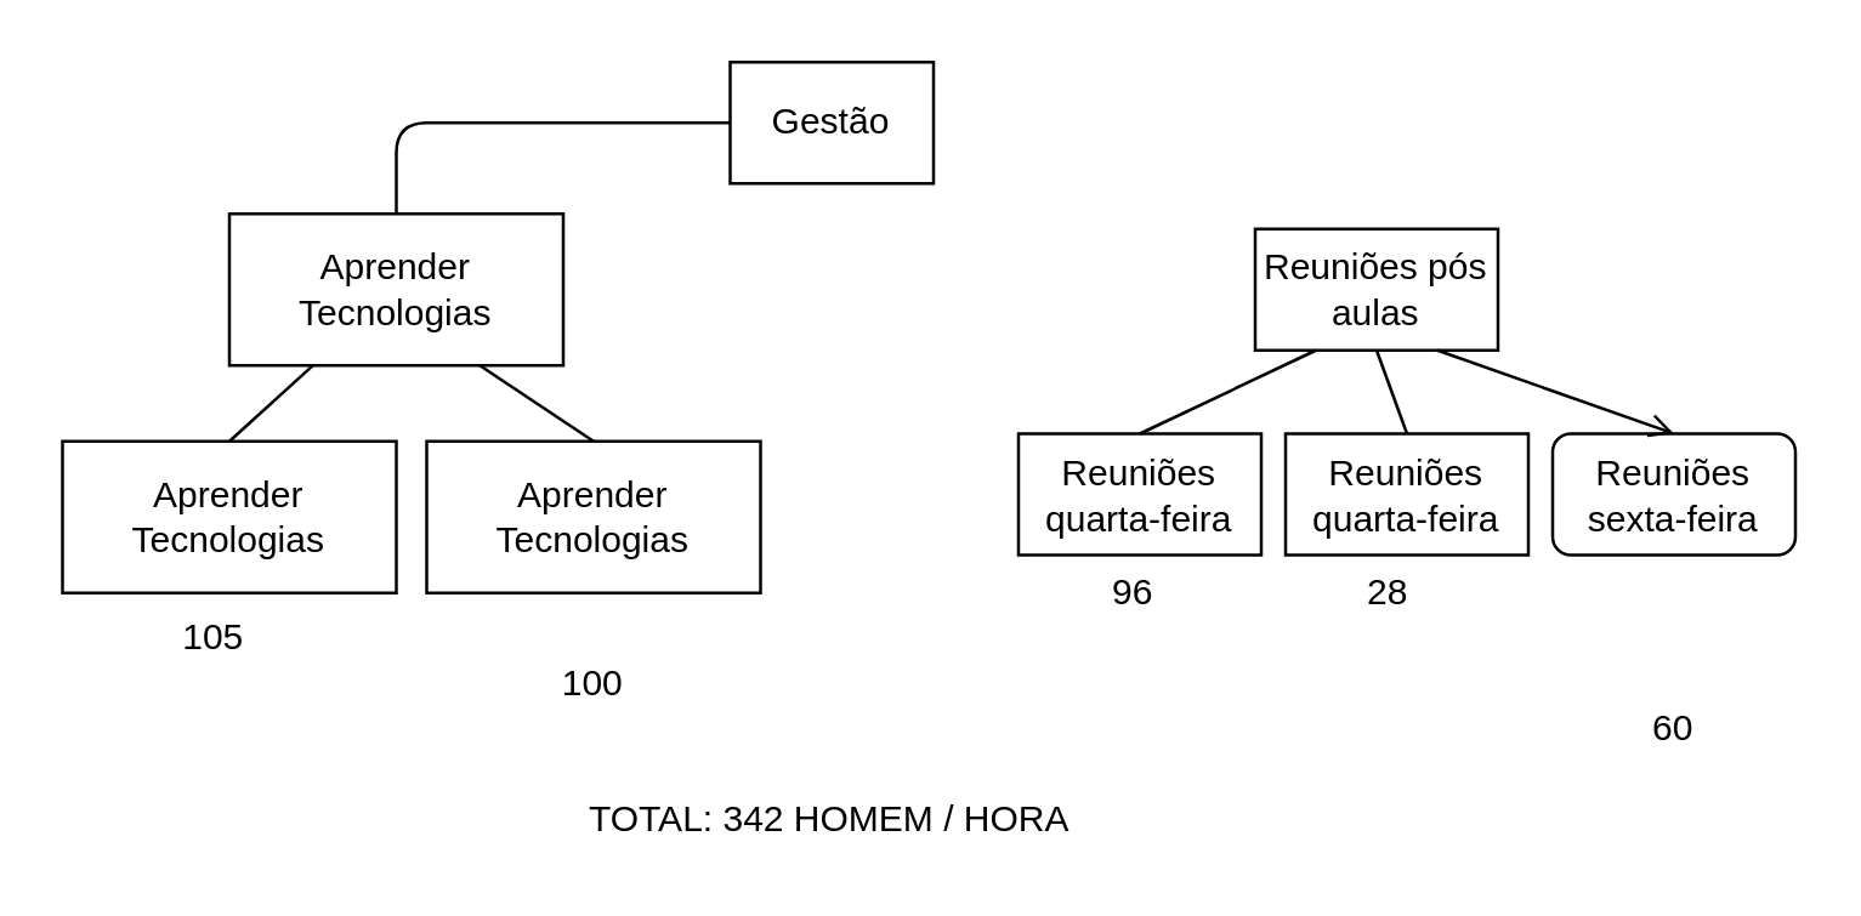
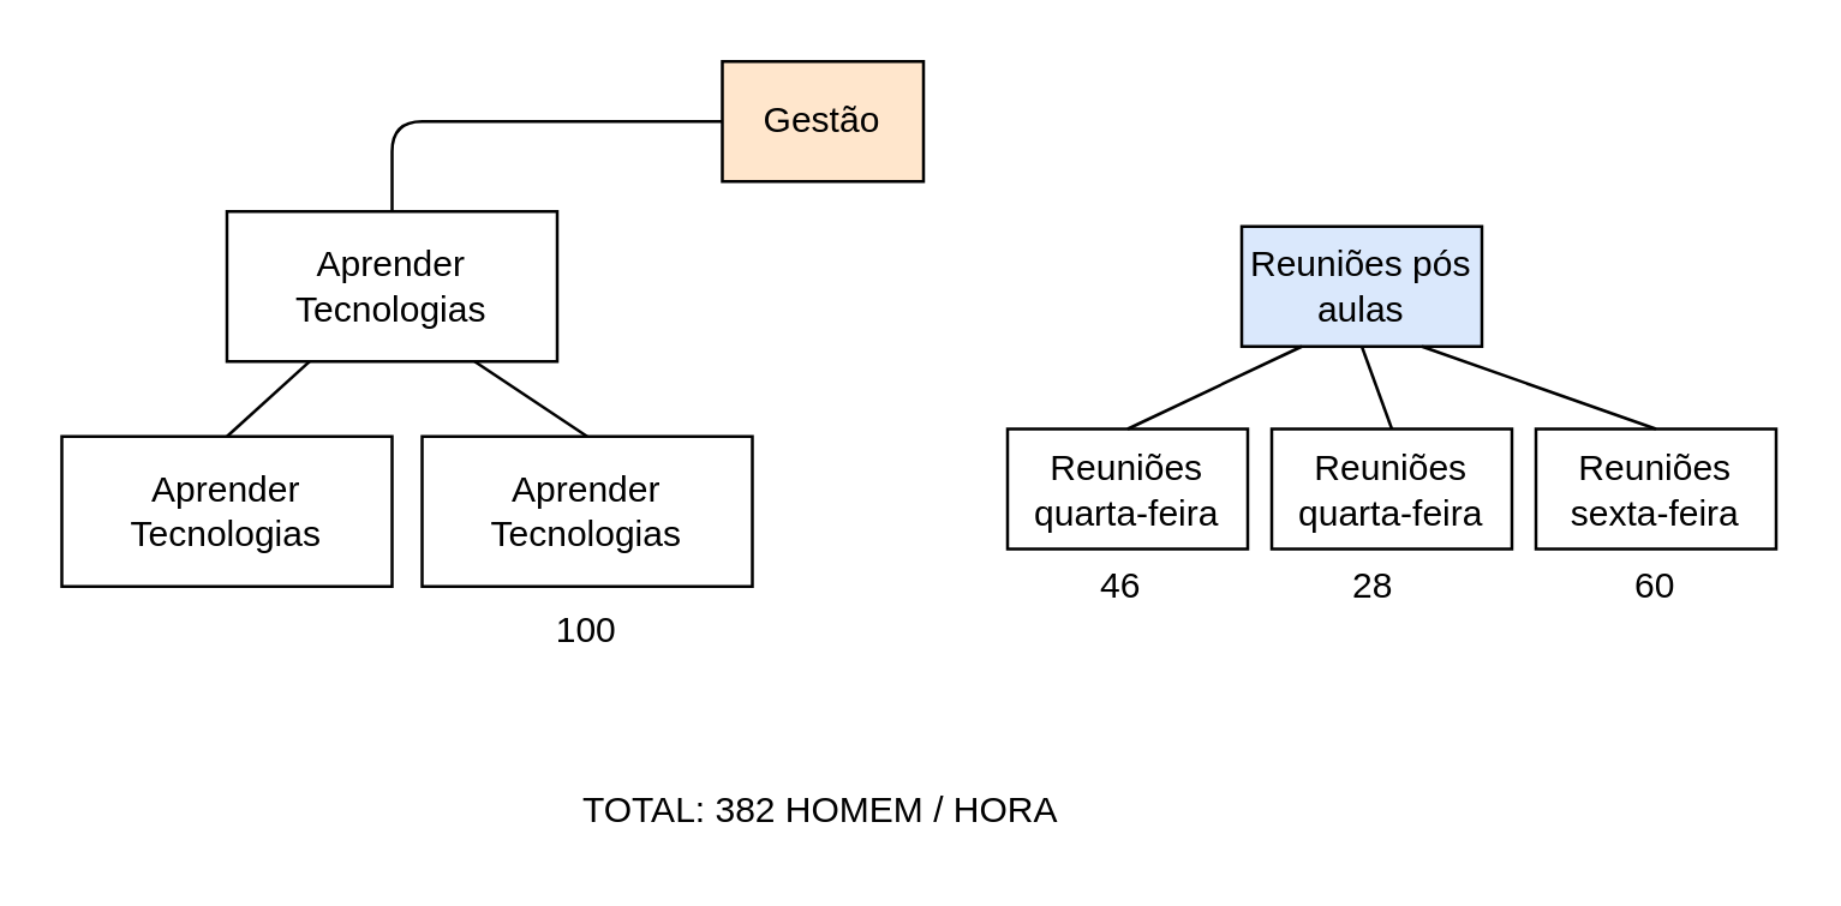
  <mxCell id="0" />
  <mxCell id="1" parent="0" />
- <mxCell id="2" value="Gestão" style="rounded=0;whiteSpace=wrap;html=1;" parent="1" vertex="1"><mxGeometry x="240" y="20" width="67" height="40" as="geometry" /></mxCell>
- <mxCell id="3" value="Reuniões pós aulas" style="rounded=0;whiteSpace=wrap;html=1;" parent="1" vertex="1"><mxGeometry x="413" y="75" width="80" height="40" as="geometry" /></mxCell>
+ <mxCell id="2" value="Gestão" style="rounded=0;whiteSpace=wrap;html=1;fillColor=#ffe6cc;" parent="1" vertex="1"><mxGeometry x="240" y="20" width="67" height="40" as="geometry" /></mxCell>
+ <mxCell id="3" value="Reuniões pós aulas" style="rounded=0;whiteSpace=wrap;html=1;fillColor=#dae8fc;" parent="1" vertex="1"><mxGeometry x="413" y="75" width="80" height="40" as="geometry" /></mxCell>
  <mxCell id="4" value="Aprender Tecnologias" style="rounded=0;whiteSpace=wrap;html=1;" parent="1" vertex="1"><mxGeometry x="75" y="70" width="110" height="50" as="geometry" /></mxCell>
  <mxCell id="5" value="Reuniões quarta-feira" style="rounded=0;whiteSpace=wrap;html=1;" parent="1" vertex="1"><mxGeometry x="335" y="142.5" width="80" height="40" as="geometry" /></mxCell>
- <mxCell id="6" value="Reuniões sexta-feira" style="whiteSpace=wrap;html=1;rounded=1;" parent="1" vertex="1"><mxGeometry x="511" y="142.5" width="80" height="40" as="geometry" /></mxCell>
+ <mxCell id="6" value="Reuniões sexta-feira" style="rounded=0;whiteSpace=wrap;html=1;" parent="1" vertex="1"><mxGeometry x="511" y="142.5" width="80" height="40" as="geometry" /></mxCell>
  <mxCell id="7" value="" style="endArrow=none;html=1;entryX=0;entryY=0.5;entryDx=0;entryDy=0;exitX=0.5;exitY=0;exitDx=0;exitDy=0;" parent="1" source="4" target="2" edge="1"><mxGeometry width="50" height="50" relative="1" as="geometry"><mxPoint x="60" y="270" as="sourcePoint" /><mxPoint x="110" y="220" as="targetPoint" /><Array as="points"><mxPoint x="130" y="40" /></Array></mxGeometry></mxCell>
  <mxCell id="8" value="" style="endArrow=none;html=1;entryX=0.5;entryY=0;entryDx=0;entryDy=0;exitX=0.25;exitY=1;exitDx=0;exitDy=0;" parent="1" source="3" target="5" edge="1"><mxGeometry width="50" height="50" relative="1" as="geometry"><mxPoint x="450" y="85" as="sourcePoint" /><mxPoint x="317" y="50" as="targetPoint" /><Array as="points" /></mxGeometry></mxCell>
- <mxCell id="9" value="" style="endArrow=open;html=1;entryX=0.5;entryY=0;entryDx=0;entryDy=0;exitX=0.75;exitY=1;exitDx=0;exitDy=0;" parent="1" source="3" target="6" edge="1"><mxGeometry width="50" height="50" relative="1" as="geometry"><mxPoint x="430" y="125" as="sourcePoint" /><mxPoint x="410" y="170" as="targetPoint" /><Array as="points" /></mxGeometry></mxCell>
- <mxCell id="10" value="105" style="text;html=1;strokeColor=none;fillColor=none;align=center;verticalAlign=middle;whiteSpace=wrap;rounded=0;" parent="1" vertex="1"><mxGeometry x="50" y="200" width="40" height="20" as="geometry" /></mxCell>
- <mxCell id="11" value="96" style="text;html=1;strokeColor=none;fillColor=none;align=center;verticalAlign=middle;whiteSpace=wrap;rounded=0;" parent="1" vertex="1"><mxGeometry x="353" y="185" width="40" height="20" as="geometry" /></mxCell>
- <mxCell id="12" value="60&lt;br&gt;" style="text;html=1;strokeColor=none;fillColor=none;align=center;verticalAlign=middle;whiteSpace=wrap;rounded=0;" parent="1" vertex="1"><mxGeometry x="531" y="230" width="40" height="20" as="geometry" /></mxCell>
- <mxCell id="13" value="TOTAL: 342 HOMEM / HORA" style="text;html=1;strokeColor=none;fillColor=none;align=center;verticalAlign=middle;whiteSpace=wrap;rounded=0;" parent="1" vertex="1"><mxGeometry x="123" y="260" width="300" height="20" as="geometry" /></mxCell>
+ <mxCell id="9" value="" style="endArrow=none;html=1;entryX=0.5;entryY=0;entryDx=0;entryDy=0;exitX=0.75;exitY=1;exitDx=0;exitDy=0;" parent="1" source="3" target="6" edge="1"><mxGeometry width="50" height="50" relative="1" as="geometry"><mxPoint x="430" y="125" as="sourcePoint" /><mxPoint x="410" y="170" as="targetPoint" /><Array as="points" /></mxGeometry></mxCell>
+ <mxCell id="11" value="46" style="text;html=1;strokeColor=none;fillColor=none;align=center;verticalAlign=middle;whiteSpace=wrap;rounded=0;" parent="1" vertex="1"><mxGeometry x="353" y="185" width="40" height="20" as="geometry" /></mxCell>
+ <mxCell id="12" value="60&lt;br&gt;" style="text;html=1;strokeColor=none;fillColor=none;align=center;verticalAlign=middle;whiteSpace=wrap;rounded=0;" parent="1" vertex="1"><mxGeometry x="531" y="185" width="40" height="20" as="geometry" /></mxCell>
+ <mxCell id="13" value="TOTAL: 382 HOMEM / HORA" style="text;html=1;strokeColor=none;fillColor=none;align=center;verticalAlign=middle;whiteSpace=wrap;rounded=0;" parent="1" vertex="1"><mxGeometry x="123" y="260" width="300" height="20" as="geometry" /></mxCell>
  <mxCell id="14" value="Aprender Tecnologias" style="rounded=0;whiteSpace=wrap;html=1;" vertex="1" parent="1"><mxGeometry x="20" y="145" width="110" height="50" as="geometry" /></mxCell>
  <mxCell id="15" value="Aprender Tecnologias" style="rounded=0;whiteSpace=wrap;html=1;" vertex="1" parent="1"><mxGeometry x="140" y="145" width="110" height="50" as="geometry" /></mxCell>
- <mxCell id="16" value="100" style="text;html=1;strokeColor=none;fillColor=none;align=center;verticalAlign=middle;whiteSpace=wrap;rounded=0;" vertex="1" parent="1"><mxGeometry x="180" y="215" width="30" height="20" as="geometry" /></mxCell>
+ <mxCell id="16" value="100" style="text;html=1;strokeColor=none;fillColor=none;align=center;verticalAlign=middle;whiteSpace=wrap;rounded=0;" vertex="1" parent="1"><mxGeometry x="180" y="200" width="30" height="20" as="geometry" /></mxCell>
  <mxCell id="17" value="Reuniões quarta-feira" style="rounded=0;whiteSpace=wrap;html=1;" vertex="1" parent="1"><mxGeometry x="423" y="142.5" width="80" height="40" as="geometry" /></mxCell>
  <mxCell id="18" value="" style="endArrow=none;html=1;entryX=0.5;entryY=1;entryDx=0;entryDy=0;exitX=0.5;exitY=0;exitDx=0;exitDy=0;" edge="1" parent="1" source="17" target="3"><mxGeometry width="50" height="50" relative="1" as="geometry"><mxPoint x="20" y="350" as="sourcePoint" /><mxPoint x="70" y="300" as="targetPoint" /></mxGeometry></mxCell>
  <mxCell id="19" value="" style="endArrow=none;html=1;entryX=0.25;entryY=1;entryDx=0;entryDy=0;exitX=0.5;exitY=0;exitDx=0;exitDy=0;" edge="1" parent="1" source="14" target="4"><mxGeometry width="50" height="50" relative="1" as="geometry"><mxPoint x="20" y="350" as="sourcePoint" /><mxPoint x="70" y="300" as="targetPoint" /></mxGeometry></mxCell>
  <mxCell id="20" value="" style="endArrow=none;html=1;entryX=0.75;entryY=1;entryDx=0;entryDy=0;exitX=0.5;exitY=0;exitDx=0;exitDy=0;" edge="1" parent="1" source="15" target="4"><mxGeometry width="50" height="50" relative="1" as="geometry"><mxPoint x="20" y="350" as="sourcePoint" /><mxPoint x="70" y="300" as="targetPoint" /></mxGeometry></mxCell>
  <mxCell id="21" value="28" style="text;html=1;strokeColor=none;fillColor=none;align=center;verticalAlign=middle;whiteSpace=wrap;rounded=0;" vertex="1" parent="1"><mxGeometry x="436.5" y="185" width="40" height="20" as="geometry" /></mxCell>
